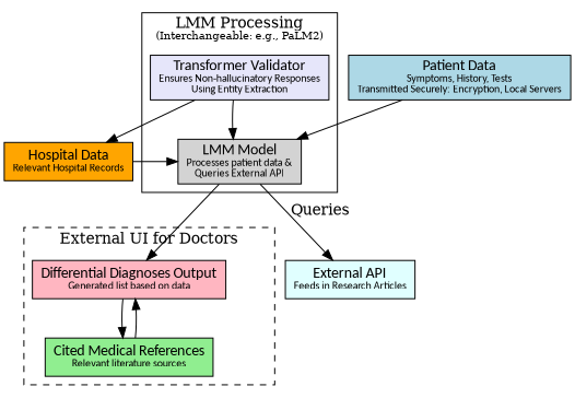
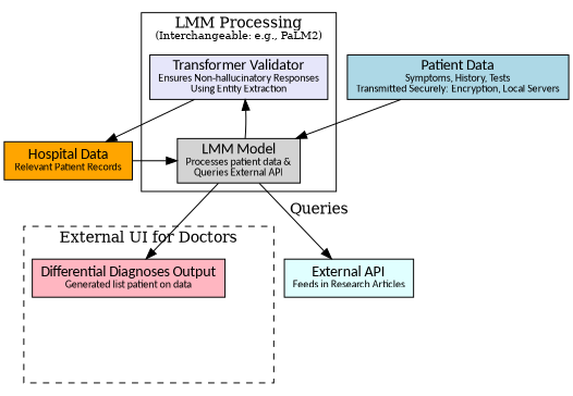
  digraph {
    node [fontname=Calibri shape=box style=filled]
    edge [dir=w]
    n1 [fillcolor=lavender label=<Transformer Validator<BR /><FONT POINT-SIZE="10">Ensures Non-hallucinatory Responses<BR />Using Entity Extraction</FONT>>]
    n2 [fillcolor=lightgray label=<LMM Model<BR /><FONT POINT-SIZE="10">Processes patient data &amp;<BR />Queries External API</FONT>>]
    I [style=invis width=0]
-   n4 [fillcolor=lightpink label=<Differential Diagnoses Output<BR /><FONT POINT-SIZE="10">Generated list based on data</FONT>>]
-   n5 [fillcolor=lightgreen label=<Cited Medical References<BR /><FONT POINT-SIZE="10">Relevant literature sources</FONT>>]
-   n6 [fillcolor=orange label=<Hospital Data<BR /><FONT POINT-SIZE="10">Relevant Hospital Records</FONT>>]
+   n4 [fillcolor=lightpink label=<Differential Diagnoses Output<BR /><FONT POINT-SIZE="10">Generated list patient on data</FONT>>]
+   n6 [fillcolor=orange label=<Hospital Data<BR /><FONT POINT-SIZE="10">Relevant Patient Records</FONT>>]
    n7 [fillcolor=lightcyan label=<External API<BR /><FONT POINT-SIZE="10">Feeds in Research Articles</FONT>>]
    n8 [fillcolor=lightblue label=<Patient Data<BR /><FONT POINT-SIZE="10">Symptoms, History, Tests<BR />Transmitted Securely: Encryption, Local Servers</FONT>>]
    subgraph cluster_1 {
      label=<LMM Processing<BR /><FONT POINT-SIZE="10">(Interchangeable: e.g., PaLM2)</FONT>>
      rank=same
      n1
      n2
    }
    subgraph cluster_2 {
      label="External UI for Doctors"
      style=dashed
      I
      n4
-     n5
    }
-   n1 -> n2 [dir=""]
+   n2 -> n1 [dir=""]
    n1 -> n6
    n2 -> n4 [dir=ne]
    n2 -> n7 [dir=e label=Queries]
-   n4 -> n5 [dir=e]
-   n5 -> n4
    n6 -> n2
    n8 -> n2 [dir=e]
  }
